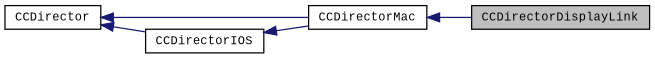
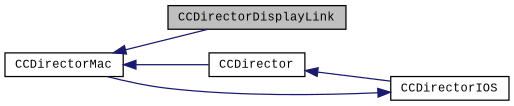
  digraph {
    fontname="Liberation Mono"
    rankdir=LR
    node [color=black fontname="Liberation Mono" fontsize=10 shape=record]
    edge [color=midnightblue dir=back fontname="Liberation Mono" fontsize=10 labelfontname=FreeSans labelfontsize=10 style=solid]
    n1 [fillcolor=grey75 fontcolor=black height=0.2 label=CCDirectorDisplayLink style=filled width=0.4]
    n2 [height=0.2 label=CCDirectorMac width=0.4]
    n3 [height=0.2 label=CCDirector width=0.4]
    n4 [height=0.2 label=CCDirectorIOS width=0.4]
    n2 -> n1
-   n3 -> n2
+   n2 -> n3
    n3 -> n4
    n4 -> n2
  }
